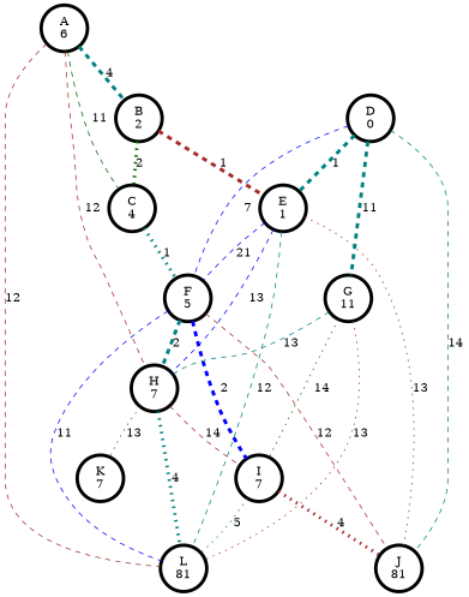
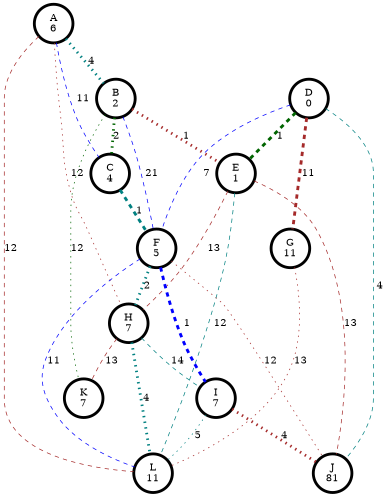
  graph {
    node [penwidth=4]
    edge [color=brown style=dashed]
    n1 [label="A\n6"]
    n2 [label="B\n2"]
    n3 [label="C\n4"]
    n4 [label="H\n7"]
-   n5 [label="L\n81"]
+   n5 [label="L\n11"]
    n6 [label="K\n7"]
    n7 [label="E\n1"]
    n8 [label="F\n5"]
    n9 [label="I\n7"]
    n10 [label="J\n81"]
    n11 [label="D\n0"]
    n12 [label="G\n11"]
-   n1 -- n2 [color=teal label=4 penwidth=4]
-   n1 -- n3 [color=darkgreen label=11]
-   n1 -- n4 [label=12]
+   n1 -- n2 [color=teal label=4 penwidth=4 style=dotted]
+   n1 -- n3 [color=blue label=11]
+   n1 -- n4 [label=12 style=dotted]
    n1 -- n5 [label=12]
    n2 -- n3 [color=darkgreen label=2 penwidth=4 style=dotted]
-   n2 -- n7 [label=1 penwidth=4]
-   n7 -- n8 [color=blue label=21]
-   n3 -- n8 [color=teal label=1 penwidth=4 style=dotted]
+   n2 -- n6 [color=darkgreen label=12 style=dotted]
+   n2 -- n7 [label=1 penwidth=4 style=dotted]
+   n2 -- n8 [color=blue label=21]
+   n3 -- n8 [color=teal label=1 penwidth=4]
    n4 -- n5 [color=teal label=4 penwidth=4 style=dotted]
-   n4 -- n6 [label=13 style=dotted]
-   n4 -- n9 [label=14]
-   n7 -- n4 [color=blue label=13]
+   n4 -- n6 [label=13]
+   n4 -- n9 [color=teal label=14]
+   n7 -- n4 [label=13]
    n7 -- n5 [color=teal label=12]
-   n7 -- n10 [label=13 style=dotted]
-   n8 -- n4 [color=teal label=2 penwidth=4]
+   n7 -- n10 [label=13]
+   n8 -- n4 [color=teal label=2 penwidth=4 style=dotted]
    n8 -- n5 [color=blue label=11]
-   n8 -- n9 [color=blue label=2 penwidth=4]
-   n8 -- n10 [label=12]
+   n8 -- n9 [color=blue label=1 penwidth=4]
+   n8 -- n10 [label=12 style=dotted]
    n9 -- n5 [color=teal label=5 style=dotted]
    n9 -- n10 [label=4 penwidth=4 style=dotted]
-   n11 -- n7 [color=teal label=1 penwidth=4]
+   n11 -- n7 [color=darkgreen label=1 penwidth=4]
    n11 -- n8 [color=blue label=7]
-   n11 -- n10 [color=teal label=14]
-   n11 -- n12 [color=teal label=11 penwidth=4]
-   n12 -- n4 [color=teal label=13]
+   n11 -- n10 [color=teal label=4]
+   n11 -- n12 [label=11 penwidth=4]
    n12 -- n5 [label=13 style=dotted]
-   n12 -- n9 [color=darkgreen label=14 style=dotted]
  }
